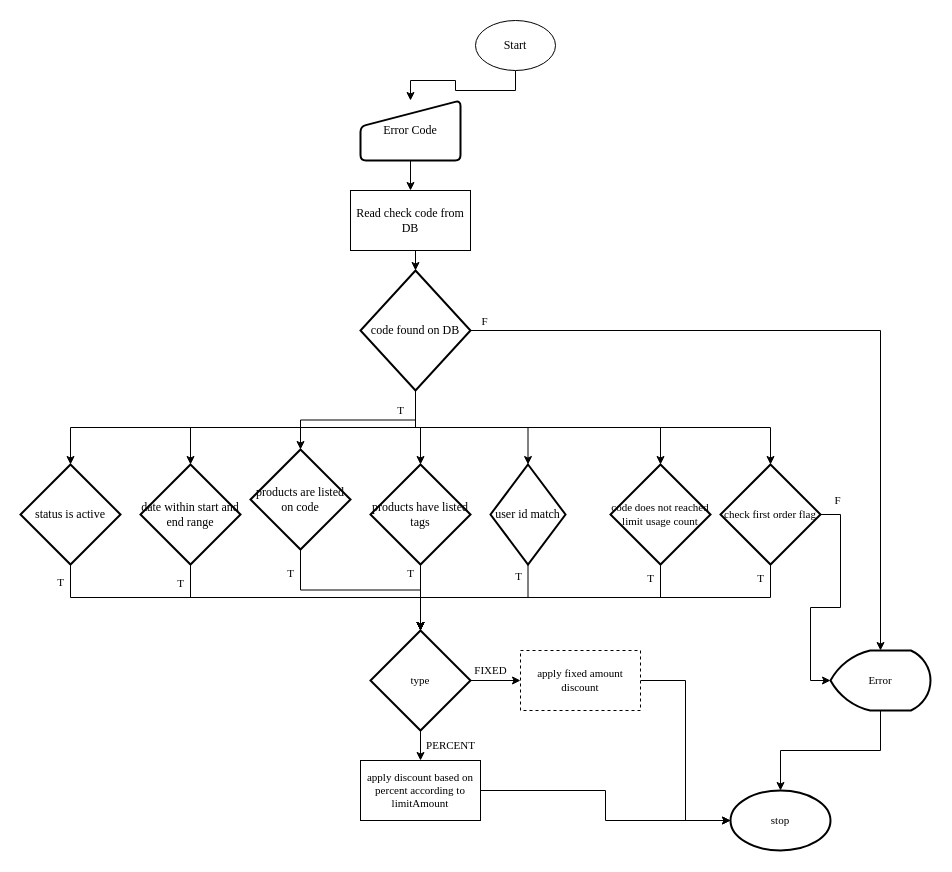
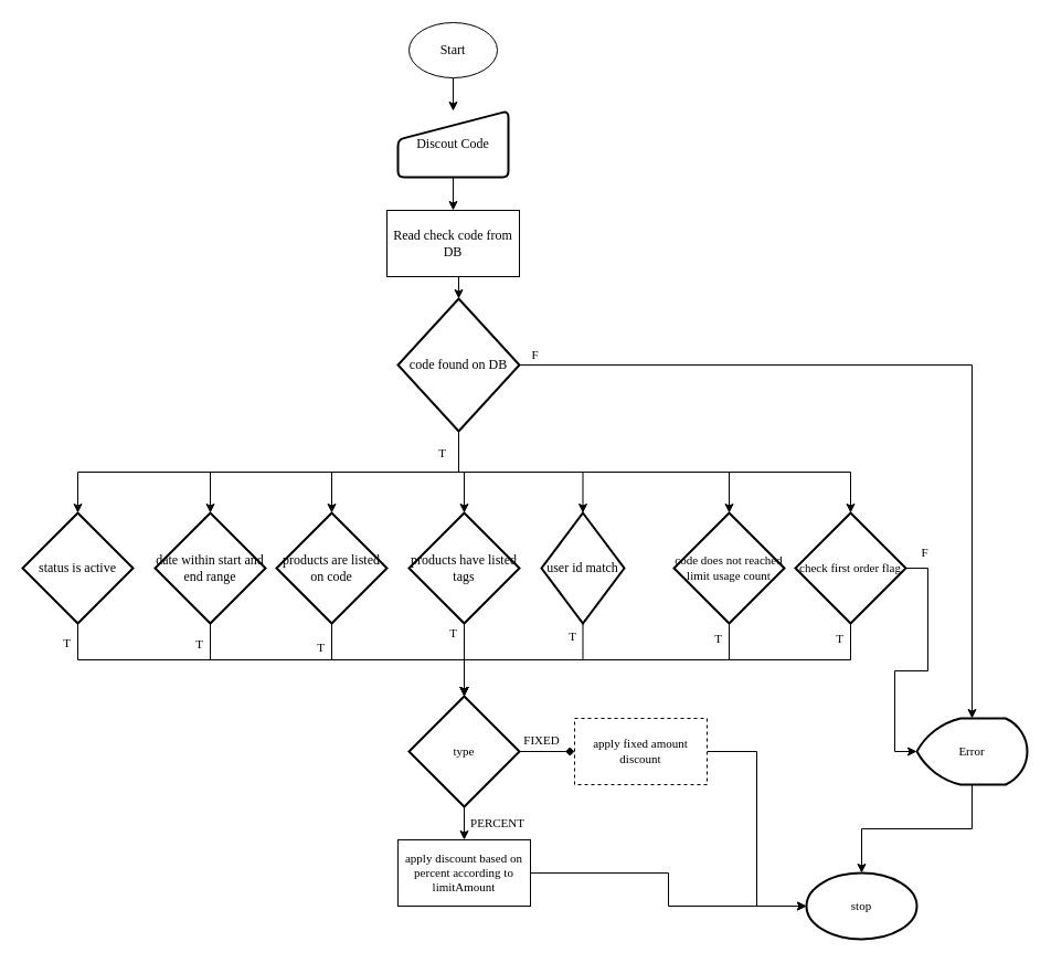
  <mxCell id="0" />
  <mxCell id="1" parent="0" />
  <mxCell id="2" style="edgeStyle=orthogonalEdgeStyle;rounded=0;orthogonalLoop=1;jettySize=auto;html=1;exitX=0.5;exitY=1;exitDx=0;exitDy=0;entryX=0.5;entryY=0;entryDx=0;entryDy=0;fontFamily=IranSans;" edge="1" parent="1" source="3" target="5"><mxGeometry relative="1" as="geometry" /></mxCell>
- <mxCell id="3" value="Start" style="ellipse;whiteSpace=wrap;html=1;fontFamily=IranSans;" vertex="1" parent="1"><mxGeometry x="475" y="20" width="80" height="50" as="geometry" /></mxCell>
+ <mxCell id="3" value="Start" style="ellipse;whiteSpace=wrap;html=1;fontFamily=IranSans;" vertex="1" parent="1"><mxGeometry x="370" y="20" width="80" height="50" as="geometry" /></mxCell>
  <mxCell id="4" style="edgeStyle=orthogonalEdgeStyle;rounded=0;orthogonalLoop=1;jettySize=auto;html=1;exitX=0.5;exitY=1;exitDx=0;exitDy=0;entryX=0.5;entryY=0;entryDx=0;entryDy=0;fontFamily=IranSans;" edge="1" parent="1" source="5" target="7"><mxGeometry relative="1" as="geometry" /></mxCell>
- <mxCell id="5" value="Error Code" style="html=1;strokeWidth=2;shape=manualInput;whiteSpace=wrap;rounded=1;size=26;arcSize=11;fontFamily=IranSans;" vertex="1" parent="1"><mxGeometry x="360" y="100" width="100" height="60" as="geometry" /></mxCell>
+ <mxCell id="5" value="Discout Code" style="html=1;strokeWidth=2;shape=manualInput;whiteSpace=wrap;rounded=1;size=26;arcSize=11;fontFamily=IranSans;" vertex="1" parent="1"><mxGeometry x="360" y="100" width="100" height="60" as="geometry" /></mxCell>
  <mxCell id="6" style="edgeStyle=orthogonalEdgeStyle;rounded=0;orthogonalLoop=1;jettySize=auto;html=1;exitX=0.5;exitY=1;exitDx=0;exitDy=0;entryX=0.5;entryY=0;entryDx=0;entryDy=0;entryPerimeter=0;fontFamily=IranSans;fontSize=11;" edge="1" parent="1" source="7" target="17"><mxGeometry relative="1" as="geometry" /></mxCell>
  <mxCell id="7" value="&lt;div&gt;Read check code from DB&lt;/div&gt;" style="rounded=0;whiteSpace=wrap;html=1;fontFamily=IranSans;" vertex="1" parent="1"><mxGeometry x="350" y="190" width="120" height="60" as="geometry" /></mxCell>
  <mxCell id="8" style="edgeStyle=orthogonalEdgeStyle;rounded=0;orthogonalLoop=1;jettySize=auto;html=1;exitX=0.5;exitY=1;exitDx=0;exitDy=0;exitPerimeter=0;entryX=0.5;entryY=0;entryDx=0;entryDy=0;entryPerimeter=0;fontFamily=IranSans;fontSize=11;" edge="1" parent="1" source="17" target="19"><mxGeometry relative="1" as="geometry" /></mxCell>
  <mxCell id="9" style="edgeStyle=orthogonalEdgeStyle;rounded=0;orthogonalLoop=1;jettySize=auto;html=1;exitX=0.5;exitY=1;exitDx=0;exitDy=0;exitPerimeter=0;entryX=0.5;entryY=0;entryDx=0;entryDy=0;entryPerimeter=0;fontFamily=IranSans;fontSize=11;" edge="1" parent="1" source="17" target="21"><mxGeometry relative="1" as="geometry" /></mxCell>
  <mxCell id="10" style="edgeStyle=orthogonalEdgeStyle;rounded=0;orthogonalLoop=1;jettySize=auto;html=1;exitX=0.5;exitY=1;exitDx=0;exitDy=0;exitPerimeter=0;entryX=0.5;entryY=0;entryDx=0;entryDy=0;entryPerimeter=0;fontFamily=IranSans;fontSize=11;" edge="1" parent="1" source="17" target="23"><mxGeometry relative="1" as="geometry" /></mxCell>
  <mxCell id="11" style="edgeStyle=orthogonalEdgeStyle;rounded=0;orthogonalLoop=1;jettySize=auto;html=1;exitX=0.5;exitY=1;exitDx=0;exitDy=0;exitPerimeter=0;entryX=0.5;entryY=0;entryDx=0;entryDy=0;entryPerimeter=0;fontFamily=IranSans;fontSize=11;" edge="1" parent="1" source="17" target="25"><mxGeometry relative="1" as="geometry" /></mxCell>
  <mxCell id="12" style="edgeStyle=orthogonalEdgeStyle;rounded=0;orthogonalLoop=1;jettySize=auto;html=1;exitX=0.5;exitY=1;exitDx=0;exitDy=0;exitPerimeter=0;entryX=0.5;entryY=0;entryDx=0;entryDy=0;entryPerimeter=0;fontFamily=IranSans;fontSize=11;" edge="1" parent="1" source="17" target="27"><mxGeometry relative="1" as="geometry" /></mxCell>
  <mxCell id="13" style="edgeStyle=orthogonalEdgeStyle;rounded=0;orthogonalLoop=1;jettySize=auto;html=1;exitX=0.5;exitY=1;exitDx=0;exitDy=0;exitPerimeter=0;entryX=0.5;entryY=0;entryDx=0;entryDy=0;entryPerimeter=0;fontFamily=IranSans;fontSize=11;" edge="1" parent="1" source="17" target="29"><mxGeometry relative="1" as="geometry" /></mxCell>
  <mxCell id="14" value="T" style="edgeStyle=orthogonalEdgeStyle;rounded=0;orthogonalLoop=1;jettySize=auto;html=1;exitX=0.5;exitY=1;exitDx=0;exitDy=0;exitPerimeter=0;entryX=0.5;entryY=0;entryDx=0;entryDy=0;entryPerimeter=0;fontFamily=IranSans;fontSize=11;" edge="1" parent="1" source="17" target="32"><mxGeometry x="-0.907" y="-15" relative="1" as="geometry"><mxPoint as="offset" /></mxGeometry></mxCell>
  <mxCell id="15" style="edgeStyle=orthogonalEdgeStyle;rounded=0;orthogonalLoop=1;jettySize=auto;html=1;exitX=1;exitY=0.5;exitDx=0;exitDy=0;exitPerimeter=0;entryX=0.5;entryY=0;entryDx=0;entryDy=0;entryPerimeter=0;fontFamily=IranSans;fontSize=11;" edge="1" parent="1" source="17" target="42"><mxGeometry relative="1" as="geometry" /></mxCell>
  <mxCell id="16" value="F" style="edgeLabel;html=1;align=center;verticalAlign=middle;resizable=0;points=[];fontSize=11;fontFamily=IranSans;" vertex="1" connectable="0" parent="15"><mxGeometry x="-0.883" relative="1" as="geometry"><mxPoint x="-30" y="-10" as="offset" /></mxGeometry></mxCell>
  <mxCell id="17" value="code found on DB" style="strokeWidth=2;html=1;shape=mxgraph.flowchart.decision;whiteSpace=wrap;fontFamily=IranSans;" vertex="1" parent="1"><mxGeometry x="360" y="270" width="110" height="120" as="geometry" /></mxCell>
  <mxCell id="18" value="T" style="edgeStyle=orthogonalEdgeStyle;rounded=0;orthogonalLoop=1;jettySize=auto;html=1;exitX=0.5;exitY=1;exitDx=0;exitDy=0;exitPerimeter=0;entryX=0.5;entryY=0;entryDx=0;entryDy=0;entryPerimeter=0;fontFamily=IranSans;fontSize=11;" edge="1" parent="1" source="19" target="35"><mxGeometry x="-0.913" y="-10" relative="1" as="geometry"><mxPoint as="offset" /></mxGeometry></mxCell>
  <mxCell id="19" value="status is active" style="strokeWidth=2;html=1;shape=mxgraph.flowchart.decision;whiteSpace=wrap;fontFamily=IranSans;" vertex="1" parent="1"><mxGeometry x="20" y="464" width="100" height="100" as="geometry" /></mxCell>
  <mxCell id="20" value="T" style="edgeStyle=orthogonalEdgeStyle;rounded=0;orthogonalLoop=1;jettySize=auto;html=1;exitX=0.5;exitY=1;exitDx=0;exitDy=0;exitPerimeter=0;entryX=0.5;entryY=0;entryDx=0;entryDy=0;entryPerimeter=0;fontFamily=IranSans;fontSize=11;" edge="1" parent="1" source="21" target="35"><mxGeometry x="-0.87" y="-10" relative="1" as="geometry"><mxPoint as="offset" /></mxGeometry></mxCell>
  <mxCell id="21" value="date within start and end range" style="strokeWidth=2;html=1;shape=mxgraph.flowchart.decision;whiteSpace=wrap;fontFamily=IranSans;" vertex="1" parent="1"><mxGeometry x="140" y="464" width="100" height="100" as="geometry" /></mxCell>
  <mxCell id="22" value="T" style="edgeStyle=orthogonalEdgeStyle;rounded=0;orthogonalLoop=1;jettySize=auto;html=1;exitX=0.5;exitY=1;exitDx=0;exitDy=0;exitPerimeter=0;entryX=0.5;entryY=0;entryDx=0;entryDy=0;entryPerimeter=0;fontFamily=IranSans;fontSize=11;" edge="1" parent="1" source="23" target="35"><mxGeometry x="-0.765" y="-10" relative="1" as="geometry"><mxPoint as="offset" /></mxGeometry></mxCell>
- <mxCell id="23" value="products are listed on code" style="strokeWidth=2;html=1;shape=mxgraph.flowchart.decision;whiteSpace=wrap;fontFamily=IranSans;" vertex="1" parent="1"><mxGeometry x="250" y="449" width="100" height="100" as="geometry" /></mxCell>
+ <mxCell id="23" value="products are listed on code" style="strokeWidth=2;html=1;shape=mxgraph.flowchart.decision;whiteSpace=wrap;fontFamily=IranSans;" vertex="1" parent="1"><mxGeometry x="250" y="464" width="100" height="100" as="geometry" /></mxCell>
  <mxCell id="24" value="T" style="edgeStyle=orthogonalEdgeStyle;rounded=0;orthogonalLoop=1;jettySize=auto;html=1;exitX=0.5;exitY=1;exitDx=0;exitDy=0;exitPerimeter=0;entryX=0.5;entryY=0;entryDx=0;entryDy=0;entryPerimeter=0;fontFamily=IranSans;fontSize=11;" edge="1" parent="1" source="25" target="35"><mxGeometry x="-0.724" y="-10" relative="1" as="geometry"><mxPoint as="offset" /></mxGeometry></mxCell>
  <mxCell id="25" value="products have listed tags" style="strokeWidth=2;html=1;shape=mxgraph.flowchart.decision;whiteSpace=wrap;fontFamily=IranSans;" vertex="1" parent="1"><mxGeometry x="370" y="464" width="100" height="100" as="geometry" /></mxCell>
  <mxCell id="26" value="&lt;div&gt;T&lt;br&gt;&lt;/div&gt;" style="edgeStyle=orthogonalEdgeStyle;rounded=0;orthogonalLoop=1;jettySize=auto;html=1;exitX=0.5;exitY=1;exitDx=0;exitDy=0;exitPerimeter=0;entryX=0.5;entryY=0;entryDx=0;entryDy=0;entryPerimeter=0;fontFamily=IranSans;fontSize=11;" edge="1" parent="1" source="27" target="35"><mxGeometry x="-0.864" y="-10" relative="1" as="geometry"><mxPoint as="offset" /></mxGeometry></mxCell>
  <mxCell id="27" value="user id match" style="strokeWidth=2;html=1;shape=mxgraph.flowchart.decision;whiteSpace=wrap;fontFamily=IranSans;" vertex="1" parent="1"><mxGeometry x="490" y="464" width="75" height="100" as="geometry" /></mxCell>
  <mxCell id="28" value="&lt;div&gt;T&lt;br&gt;&lt;/div&gt;" style="edgeStyle=orthogonalEdgeStyle;rounded=0;orthogonalLoop=1;jettySize=auto;html=1;exitX=0.5;exitY=1;exitDx=0;exitDy=0;exitPerimeter=0;entryX=0.5;entryY=0;entryDx=0;entryDy=0;entryPerimeter=0;fontFamily=IranSans;fontSize=11;" edge="1" parent="1" source="29" target="35"><mxGeometry x="-0.91" y="-10" relative="1" as="geometry"><mxPoint as="offset" /></mxGeometry></mxCell>
  <mxCell id="29" value="code does not reached limit usage count" style="strokeWidth=2;html=1;shape=mxgraph.flowchart.decision;whiteSpace=wrap;fontFamily=IranSans;fontSize=11;" vertex="1" parent="1"><mxGeometry x="610" y="464" width="100" height="100" as="geometry" /></mxCell>
  <mxCell id="30" value="T" style="edgeStyle=orthogonalEdgeStyle;rounded=0;orthogonalLoop=1;jettySize=auto;html=1;exitX=0.5;exitY=1;exitDx=0;exitDy=0;exitPerimeter=0;entryX=0.5;entryY=0;entryDx=0;entryDy=0;entryPerimeter=0;fontFamily=IranSans;fontSize=11;" edge="1" parent="1" source="32" target="35"><mxGeometry x="-0.931" y="-10" relative="1" as="geometry"><mxPoint as="offset" /></mxGeometry></mxCell>
  <mxCell id="31" value="F" style="edgeStyle=orthogonalEdgeStyle;rounded=0;orthogonalLoop=1;jettySize=auto;html=1;exitX=1;exitY=0.5;exitDx=0;exitDy=0;exitPerimeter=0;entryX=0;entryY=0.5;entryDx=0;entryDy=0;entryPerimeter=0;fontFamily=IranSans;fontSize=11;" edge="1" parent="1" source="32" target="42"><mxGeometry x="-0.857" y="14" relative="1" as="geometry"><mxPoint as="offset" /></mxGeometry></mxCell>
  <mxCell id="32" value="check first order flag" style="strokeWidth=2;html=1;shape=mxgraph.flowchart.decision;whiteSpace=wrap;fontFamily=IranSans;fontSize=11;" vertex="1" parent="1"><mxGeometry x="720" y="464" width="100" height="100" as="geometry" /></mxCell>
  <mxCell id="33" value="&lt;div&gt;PERCENT&lt;/div&gt;" style="edgeStyle=orthogonalEdgeStyle;rounded=0;orthogonalLoop=1;jettySize=auto;html=1;exitX=0.5;exitY=1;exitDx=0;exitDy=0;exitPerimeter=0;entryX=0.5;entryY=0;entryDx=0;entryDy=0;fontFamily=IranSans;fontSize=11;" edge="1" parent="1" source="35" target="37"><mxGeometry y="30" relative="1" as="geometry"><mxPoint as="offset" /></mxGeometry></mxCell>
- <mxCell id="34" value="FIXED" style="edgeStyle=orthogonalEdgeStyle;rounded=0;orthogonalLoop=1;jettySize=auto;html=1;exitX=1;exitY=0.5;exitDx=0;exitDy=0;exitPerimeter=0;entryX=0;entryY=0.5;entryDx=0;entryDy=0;fontFamily=IranSans;fontSize=11;" edge="1" parent="1" source="35" target="39"><mxGeometry x="-0.2" y="10" relative="1" as="geometry"><mxPoint as="offset" /></mxGeometry></mxCell>
+ <mxCell id="34" value="FIXED" style="edgeStyle=orthogonalEdgeStyle;rounded=0;orthogonalLoop=1;jettySize=auto;html=1;exitX=1;exitY=0.5;exitDx=0;exitDy=0;exitPerimeter=0;entryX=0;entryY=0.5;entryDx=0;entryDy=0;fontFamily=IranSans;fontSize=11;endArrow=diamond;" edge="1" parent="1" source="35" target="39"><mxGeometry x="-0.2" y="10" relative="1" as="geometry"><mxPoint as="offset" /></mxGeometry></mxCell>
  <mxCell id="35" value="type" style="strokeWidth=2;html=1;shape=mxgraph.flowchart.decision;whiteSpace=wrap;fontFamily=IranSans;fontSize=11;" vertex="1" parent="1"><mxGeometry x="370" y="630" width="100" height="100" as="geometry" /></mxCell>
  <mxCell id="36" style="edgeStyle=orthogonalEdgeStyle;rounded=0;orthogonalLoop=1;jettySize=auto;html=1;exitX=1;exitY=0.5;exitDx=0;exitDy=0;entryX=0;entryY=0.5;entryDx=0;entryDy=0;entryPerimeter=0;fontFamily=IranSans;fontSize=11;" edge="1" parent="1" source="37" target="40"><mxGeometry relative="1" as="geometry" /></mxCell>
  <mxCell id="37" value="apply discount based on percent according to limitAmount" style="rounded=0;whiteSpace=wrap;html=1;fontFamily=IranSans;fontSize=11;" vertex="1" parent="1"><mxGeometry x="360" y="760" width="120" height="60" as="geometry" /></mxCell>
  <mxCell id="38" style="edgeStyle=orthogonalEdgeStyle;rounded=0;orthogonalLoop=1;jettySize=auto;html=1;exitX=1;exitY=0.5;exitDx=0;exitDy=0;entryX=0;entryY=0.5;entryDx=0;entryDy=0;entryPerimeter=0;fontFamily=IranSans;fontSize=11;" edge="1" parent="1" source="39" target="40"><mxGeometry relative="1" as="geometry" /></mxCell>
  <mxCell id="39" value="apply fixed amount discount" style="rounded=0;whiteSpace=wrap;html=1;fontFamily=IranSans;fontSize=11;dashed=1;" vertex="1" parent="1"><mxGeometry x="520" y="650" width="120" height="60" as="geometry" /></mxCell>
  <mxCell id="40" value="stop" style="strokeWidth=2;html=1;shape=mxgraph.flowchart.start_1;whiteSpace=wrap;fontFamily=IranSans;fontSize=11;" vertex="1" parent="1"><mxGeometry x="730" y="790" width="100" height="60" as="geometry" /></mxCell>
  <mxCell id="41" style="edgeStyle=orthogonalEdgeStyle;rounded=0;orthogonalLoop=1;jettySize=auto;html=1;exitX=0.5;exitY=1;exitDx=0;exitDy=0;exitPerimeter=0;entryX=0.5;entryY=0;entryDx=0;entryDy=0;entryPerimeter=0;fontFamily=IranSans;fontSize=11;" edge="1" parent="1" source="42" target="40"><mxGeometry relative="1" as="geometry" /></mxCell>
  <mxCell id="42" value="Error" style="strokeWidth=2;html=1;shape=mxgraph.flowchart.display;whiteSpace=wrap;fontFamily=IranSans;fontSize=11;" vertex="1" parent="1"><mxGeometry x="830" y="650" width="100" height="60" as="geometry" /></mxCell>
